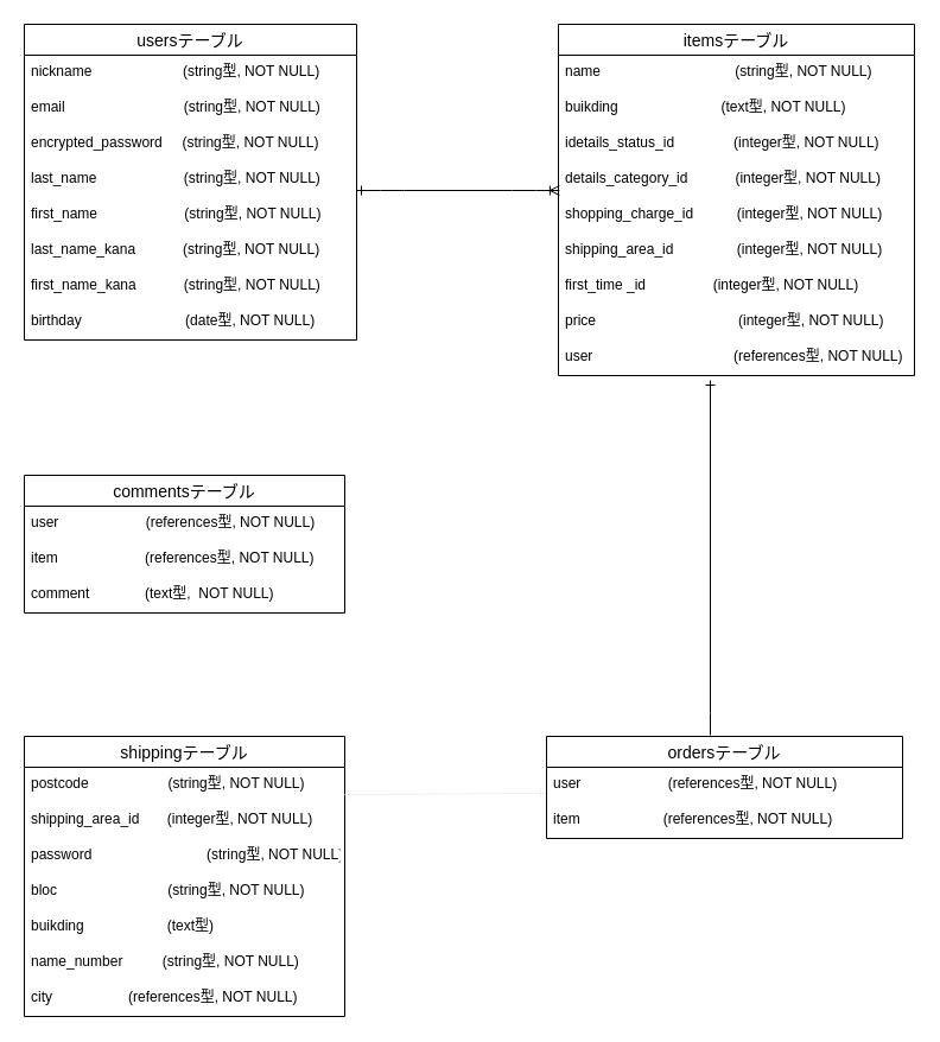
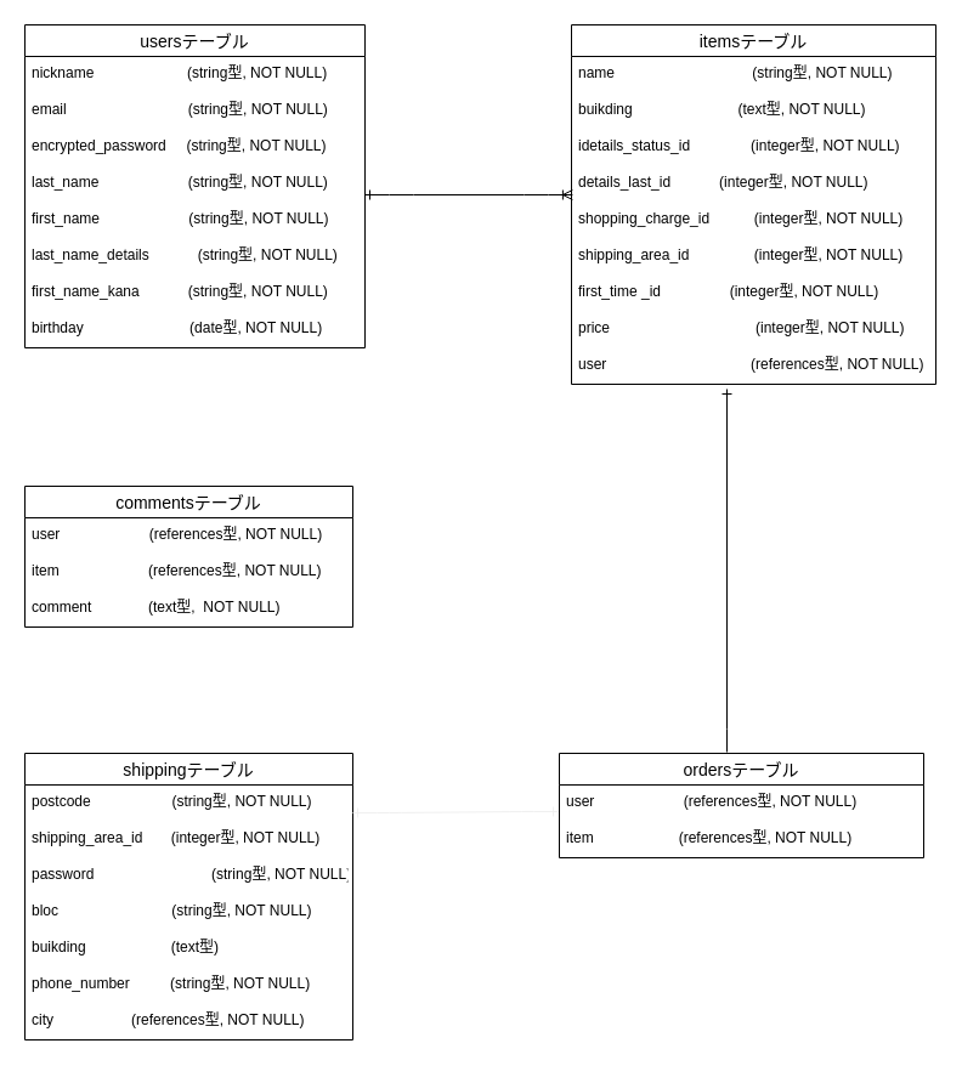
  <mxCell id="0" />
  <mxCell id="1" parent="0" />
  <mxCell id="2" value="itemsテーブル" style="swimlane;fontStyle=0;childLayout=stackLayout;horizontal=1;startSize=26;horizontalStack=0;resizeParent=1;resizeParentMax=0;resizeLast=0;collapsible=1;marginBottom=0;align=center;fontSize=14;" parent="1" vertex="1"><mxGeometry x="470" y="20" width="300" height="296" as="geometry" /></mxCell>
  <mxCell id="3" value="name                                  (string型, NOT NULL)" style="text;strokeColor=none;fillColor=none;spacingLeft=4;spacingRight=4;overflow=hidden;rotatable=0;points=[[0,0.5],[1,0.5]];portConstraint=eastwest;fontSize=12;" parent="2" vertex="1"><mxGeometry y="26" width="300" height="30" as="geometry" /></mxCell>
  <mxCell id="4" value="buikding                          (text型, NOT NULL)" style="text;strokeColor=none;fillColor=none;spacingLeft=4;spacingRight=4;overflow=hidden;rotatable=0;points=[[0,0.5],[1,0.5]];portConstraint=eastwest;fontSize=12;" parent="2" vertex="1"><mxGeometry y="56" width="300" height="30" as="geometry" /></mxCell>
  <mxCell id="5" value="idetails_status_id               (integer型, NOT NULL)" style="text;strokeColor=none;fillColor=none;spacingLeft=4;spacingRight=4;overflow=hidden;rotatable=0;points=[[0,0.5],[1,0.5]];portConstraint=eastwest;fontSize=12;" parent="2" vertex="1"><mxGeometry y="86" width="300" height="30" as="geometry" /></mxCell>
- <mxCell id="6" value="details_category_id            (integer型, NOT NULL)" style="text;strokeColor=none;fillColor=none;spacingLeft=4;spacingRight=4;overflow=hidden;rotatable=0;points=[[0,0.5],[1,0.5]];portConstraint=eastwest;fontSize=12;" parent="2" vertex="1"><mxGeometry y="116" width="300" height="30" as="geometry" /></mxCell>
+ <mxCell id="6" value="details_last_id            (integer型, NOT NULL)" style="text;strokeColor=none;fillColor=none;spacingLeft=4;spacingRight=4;overflow=hidden;rotatable=0;points=[[0,0.5],[1,0.5]];portConstraint=eastwest;fontSize=12;" parent="2" vertex="1"><mxGeometry y="116" width="300" height="30" as="geometry" /></mxCell>
  <mxCell id="7" value="shopping_charge_id           (integer型, NOT NULL)" style="text;strokeColor=none;fillColor=none;spacingLeft=4;spacingRight=4;overflow=hidden;rotatable=0;points=[[0,0.5],[1,0.5]];portConstraint=eastwest;fontSize=12;" parent="2" vertex="1"><mxGeometry y="146" width="300" height="30" as="geometry" /></mxCell>
  <mxCell id="8" value="shipping_area_id                (integer型, NOT NULL)" style="text;strokeColor=none;fillColor=none;spacingLeft=4;spacingRight=4;overflow=hidden;rotatable=0;points=[[0,0.5],[1,0.5]];portConstraint=eastwest;fontSize=12;" parent="2" vertex="1"><mxGeometry y="176" width="300" height="30" as="geometry" /></mxCell>
  <mxCell id="9" value="first_time _id                 (integer型, NOT NULL)" style="text;strokeColor=none;fillColor=none;spacingLeft=4;spacingRight=4;overflow=hidden;rotatable=0;points=[[0,0.5],[1,0.5]];portConstraint=eastwest;fontSize=12;" parent="2" vertex="1"><mxGeometry y="206" width="300" height="30" as="geometry" /></mxCell>
  <mxCell id="10" value="price                                    (integer型, NOT NULL)" style="text;strokeColor=none;fillColor=none;spacingLeft=4;spacingRight=4;overflow=hidden;rotatable=0;points=[[0,0.5],[1,0.5]];portConstraint=eastwest;fontSize=12;" parent="2" vertex="1"><mxGeometry y="236" width="300" height="30" as="geometry" /></mxCell>
  <mxCell id="11" value="user                              　  (references型, NOT NULL)" style="text;strokeColor=none;fillColor=none;spacingLeft=4;spacingRight=4;overflow=hidden;rotatable=0;points=[[0,0.5],[1,0.5]];portConstraint=eastwest;fontSize=12;" parent="2" vertex="1"><mxGeometry y="266" width="300" height="30" as="geometry" /></mxCell>
  <mxCell id="12" value="usersテーブル" style="swimlane;fontStyle=0;childLayout=stackLayout;horizontal=1;startSize=26;horizontalStack=0;resizeParent=1;resizeParentMax=0;resizeLast=0;collapsible=1;marginBottom=0;align=center;fontSize=14;" parent="1" vertex="1"><mxGeometry x="20" y="20" width="280" height="266" as="geometry" /></mxCell>
  <mxCell id="13" value="nickname                       (string型, NOT NULL)" style="text;strokeColor=none;fillColor=none;spacingLeft=4;spacingRight=4;overflow=hidden;rotatable=0;points=[[0,0.5],[1,0.5]];portConstraint=eastwest;fontSize=12;" parent="12" vertex="1"><mxGeometry y="26" width="280" height="30" as="geometry" /></mxCell>
  <mxCell id="14" value="email                              (string型, NOT NULL)" style="text;strokeColor=none;fillColor=none;spacingLeft=4;spacingRight=4;overflow=hidden;rotatable=0;points=[[0,0.5],[1,0.5]];portConstraint=eastwest;fontSize=12;" parent="12" vertex="1"><mxGeometry y="56" width="280" height="30" as="geometry" /></mxCell>
  <mxCell id="15" value="encrypted_password     (string型, NOT NULL)" style="text;strokeColor=none;fillColor=none;spacingLeft=4;spacingRight=4;overflow=hidden;rotatable=0;points=[[0,0.5],[1,0.5]];portConstraint=eastwest;fontSize=12;" parent="12" vertex="1"><mxGeometry y="86" width="280" height="30" as="geometry" /></mxCell>
  <mxCell id="16" value="last_name                      (string型, NOT NULL)" style="text;strokeColor=none;fillColor=none;spacingLeft=4;spacingRight=4;overflow=hidden;rotatable=0;points=[[0,0.5],[1,0.5]];portConstraint=eastwest;fontSize=12;" parent="12" vertex="1"><mxGeometry y="116" width="280" height="30" as="geometry" /></mxCell>
  <mxCell id="17" value="first_name                      (string型, NOT NULL)" style="text;strokeColor=none;fillColor=none;spacingLeft=4;spacingRight=4;overflow=hidden;rotatable=0;points=[[0,0.5],[1,0.5]];portConstraint=eastwest;fontSize=12;" parent="12" vertex="1"><mxGeometry y="146" width="280" height="30" as="geometry" /></mxCell>
- <mxCell id="18" value="last_name_kana            (string型, NOT NULL)" style="text;strokeColor=none;fillColor=none;spacingLeft=4;spacingRight=4;overflow=hidden;rotatable=0;points=[[0,0.5],[1,0.5]];portConstraint=eastwest;fontSize=12;" parent="12" vertex="1"><mxGeometry y="176" width="280" height="30" as="geometry" /></mxCell>
+ <mxCell id="18" value="last_name_details            (string型, NOT NULL)" style="text;strokeColor=none;fillColor=none;spacingLeft=4;spacingRight=4;overflow=hidden;rotatable=0;points=[[0,0.5],[1,0.5]];portConstraint=eastwest;fontSize=12;" parent="12" vertex="1"><mxGeometry y="176" width="280" height="30" as="geometry" /></mxCell>
  <mxCell id="19" value="first_name_kana            (string型, NOT NULL)" style="text;strokeColor=none;fillColor=none;spacingLeft=4;spacingRight=4;overflow=hidden;rotatable=0;points=[[0,0.5],[1,0.5]];portConstraint=eastwest;fontSize=12;" parent="12" vertex="1"><mxGeometry y="206" width="280" height="30" as="geometry" /></mxCell>
  <mxCell id="20" value="birthday　　                   (date型, NOT NULL)" style="text;strokeColor=none;fillColor=none;spacingLeft=4;spacingRight=4;overflow=hidden;rotatable=0;points=[[0,0.5],[1,0.5]];portConstraint=eastwest;fontSize=12;" parent="12" vertex="1"><mxGeometry y="236" width="280" height="30" as="geometry" /></mxCell>
  <mxCell id="21" value="shippingテーブル" style="swimlane;fontStyle=0;childLayout=stackLayout;horizontal=1;startSize=26;horizontalStack=0;resizeParent=1;resizeParentMax=0;resizeLast=0;collapsible=1;marginBottom=0;align=center;fontSize=14;" parent="1" vertex="1"><mxGeometry x="20" y="620" width="270" height="236" as="geometry" /></mxCell>
  <mxCell id="22" value="postcode                    (string型, NOT NULL)" style="text;strokeColor=none;fillColor=none;spacingLeft=4;spacingRight=4;overflow=hidden;rotatable=0;points=[[0,0.5],[1,0.5]];portConstraint=eastwest;fontSize=12;" parent="21" vertex="1"><mxGeometry y="26" width="270" height="30" as="geometry" /></mxCell>
  <mxCell id="23" value="shipping_area_id       (integer型, NOT NULL)" style="text;strokeColor=none;fillColor=none;spacingLeft=4;spacingRight=4;overflow=hidden;rotatable=0;points=[[0,0.5],[1,0.5]];portConstraint=eastwest;fontSize=12;" parent="21" vertex="1"><mxGeometry y="56" width="270" height="30" as="geometry" /></mxCell>
  <mxCell id="24" value="password                             (string型, NOT NULL)" style="text;strokeColor=none;fillColor=none;spacingLeft=4;spacingRight=4;overflow=hidden;rotatable=0;points=[[0,0.5],[1,0.5]];portConstraint=eastwest;fontSize=12;" parent="21" vertex="1"><mxGeometry y="86" width="270" height="30" as="geometry" /></mxCell>
  <mxCell id="25" value="bloc                            (string型, NOT NULL)" style="text;strokeColor=none;fillColor=none;spacingLeft=4;spacingRight=4;overflow=hidden;rotatable=0;points=[[0,0.5],[1,0.5]];portConstraint=eastwest;fontSize=12;" parent="21" vertex="1"><mxGeometry y="116" width="270" height="30" as="geometry" /></mxCell>
  <mxCell id="26" value="buikding                     (text型)" style="text;strokeColor=none;fillColor=none;spacingLeft=4;spacingRight=4;overflow=hidden;rotatable=0;points=[[0,0.5],[1,0.5]];portConstraint=eastwest;fontSize=12;" parent="21" vertex="1"><mxGeometry y="146" width="270" height="30" as="geometry" /></mxCell>
- <mxCell id="27" value="name_number          (string型, NOT NULL)" style="text;strokeColor=none;fillColor=none;spacingLeft=4;spacingRight=4;overflow=hidden;rotatable=0;points=[[0,0.5],[1,0.5]];portConstraint=eastwest;fontSize=12;" parent="21" vertex="1"><mxGeometry y="176" width="270" height="30" as="geometry" /></mxCell>
+ <mxCell id="27" value="phone_number          (string型, NOT NULL)" style="text;strokeColor=none;fillColor=none;spacingLeft=4;spacingRight=4;overflow=hidden;rotatable=0;points=[[0,0.5],[1,0.5]];portConstraint=eastwest;fontSize=12;" parent="21" vertex="1"><mxGeometry y="176" width="270" height="30" as="geometry" /></mxCell>
  <mxCell id="28" value="city         　  　 (references型, NOT NULL)&#10; " style="text;strokeColor=none;fillColor=none;spacingLeft=4;spacingRight=4;overflow=hidden;rotatable=0;points=[[0,0.5],[1,0.5]];portConstraint=eastwest;fontSize=12;" parent="21" vertex="1"><mxGeometry y="206" width="270" height="30" as="geometry" /></mxCell>
  <mxCell id="29" style="edgeStyle=none;rounded=0;orthogonalLoop=1;jettySize=auto;html=1;sourcePerimeterSpacing=-15;targetPerimeterSpacing=12;endArrow=ERone;endFill=0;exitX=0.46;exitY=-0.012;exitDx=0;exitDy=0;exitPerimeter=0;" parent="1" source="30" edge="1"><mxGeometry relative="1" as="geometry"><mxPoint x="598" y="450" as="sourcePoint" /><mxPoint x="598" y="320" as="targetPoint" /><Array as="points"><mxPoint x="598" y="600" /></Array></mxGeometry></mxCell>
  <mxCell id="30" value="ordersテーブル" style="swimlane;fontStyle=0;childLayout=stackLayout;horizontal=1;startSize=26;horizontalStack=0;resizeParent=1;resizeParentMax=0;resizeLast=0;collapsible=1;marginBottom=0;align=center;fontSize=14;" parent="1" vertex="1"><mxGeometry x="460" y="620" width="300" height="86" as="geometry" /></mxCell>
  <mxCell id="31" value="user                      (references型, NOT NULL)" style="text;strokeColor=none;fillColor=none;spacingLeft=4;spacingRight=4;overflow=hidden;rotatable=0;points=[[0,0.5],[1,0.5]];portConstraint=eastwest;fontSize=12;" parent="30" vertex="1"><mxGeometry y="26" width="300" height="30" as="geometry" /></mxCell>
  <mxCell id="32" value="item                     (references型, NOT NULL)" style="text;strokeColor=none;fillColor=none;spacingLeft=4;spacingRight=4;overflow=hidden;rotatable=0;points=[[0,0.5],[1,0.5]];portConstraint=eastwest;fontSize=12;" parent="30" vertex="1"><mxGeometry y="56" width="300" height="30" as="geometry" /></mxCell>
  <mxCell id="33" value="" style="edgeStyle=entityRelationEdgeStyle;fontSize=12;html=1;endArrow=ERoneToMany;startArrow=ERone;entryX=0.003;entryY=0.8;entryDx=0;entryDy=0;entryPerimeter=0;startFill=0;endFill=0;" parent="1" target="6" edge="1"><mxGeometry width="100" height="100" relative="1" as="geometry"><mxPoint x="300" y="160" as="sourcePoint" /><mxPoint x="466.7" y="130" as="targetPoint" /></mxGeometry></mxCell>
  <mxCell id="34" value="" style="edgeStyle=entityRelationEdgeStyle;fontSize=12;html=1;endArrow=ERone;startArrow=ERone;strokeColor=#f0f0f0;startFill=0;endFill=0;exitX=1;exitY=0.767;exitDx=0;exitDy=0;exitPerimeter=0;entryX=-0.003;entryY=0.733;entryDx=0;entryDy=0;entryPerimeter=0;" parent="1" source="22" edge="1" target="31"><mxGeometry width="100" height="100" relative="1" as="geometry"><mxPoint x="300" y="510" as="sourcePoint" /><mxPoint x="450" y="669" as="targetPoint" /></mxGeometry></mxCell>
  <mxCell id="35" value="commentsテーブル" style="swimlane;fontStyle=0;childLayout=stackLayout;horizontal=1;startSize=26;horizontalStack=0;resizeParent=1;resizeParentMax=0;resizeLast=0;collapsible=1;marginBottom=0;align=center;fontSize=14;" vertex="1" parent="1"><mxGeometry x="20" y="400" width="270" height="116" as="geometry" /></mxCell>
  <mxCell id="36" value="user                      (references型, NOT NULL)" style="text;strokeColor=none;fillColor=none;spacingLeft=4;spacingRight=4;overflow=hidden;rotatable=0;points=[[0,0.5],[1,0.5]];portConstraint=eastwest;fontSize=12;" vertex="1" parent="35"><mxGeometry y="26" width="270" height="30" as="geometry" /></mxCell>
  <mxCell id="37" value="item                      (references型, NOT NULL)" style="text;strokeColor=none;fillColor=none;spacingLeft=4;spacingRight=4;overflow=hidden;rotatable=0;points=[[0,0.5],[1,0.5]];portConstraint=eastwest;fontSize=12;" vertex="1" parent="35"><mxGeometry y="56" width="270" height="30" as="geometry" /></mxCell>
  <mxCell id="38" value="comment              (text型,  NOT NULL)" style="text;strokeColor=none;fillColor=none;spacingLeft=4;spacingRight=4;overflow=hidden;rotatable=0;points=[[0,0.5],[1,0.5]];portConstraint=eastwest;fontSize=12;" vertex="1" parent="35"><mxGeometry y="86" width="270" height="30" as="geometry" /></mxCell>
